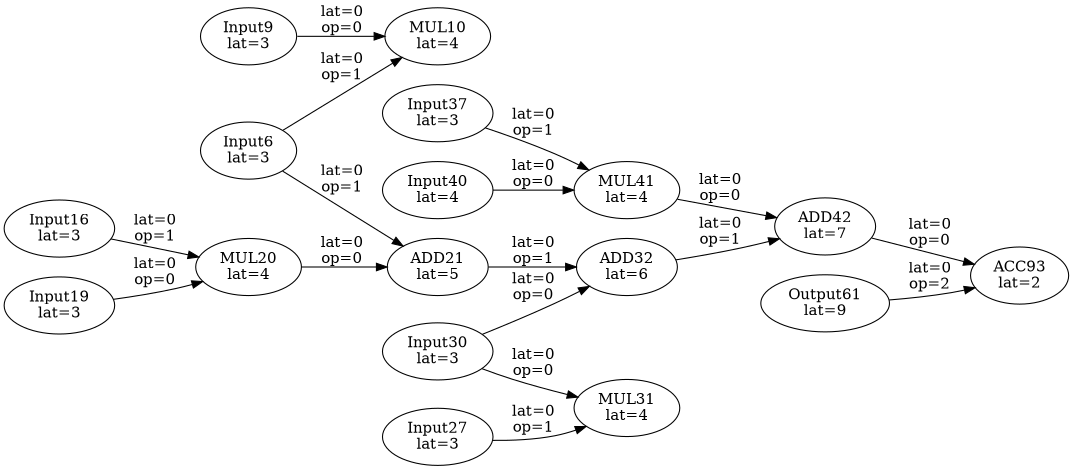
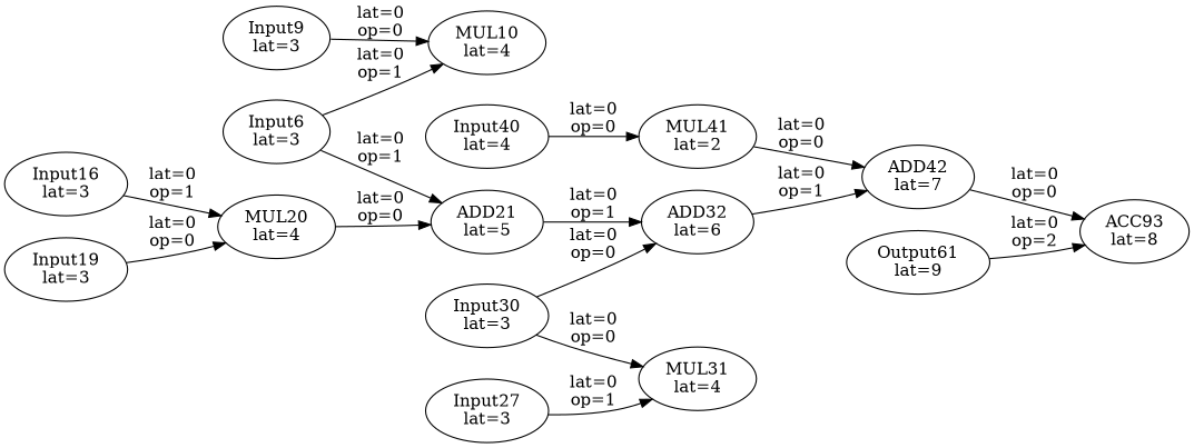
  digraph {
    rankdir=LR
    Input6 [label="\N\nlat=3"]
    MUL10 [label="\N\nlat=4"]
    ADD21 [label="\N\nlat=5"]
    Input9 [label="\N\nlat=3"]
    ADD32 [label="\N\nlat=6"]
    Input16 [label="\N\nlat=3"]
    MUL20 [label="\N\nlat=4"]
    Input19 [label="\N\nlat=3"]
    ADD42 [label="\N\nlat=7"]
    Input27 [label="\N\nlat=3"]
    MUL31 [label="\N\nlat=4"]
    Input30 [label="\N\nlat=3"]
-   ACC93 [label="\N\nlat=2"]
-   Input37 [label="\N\nlat=3"]
-   MUL41 [label="\N\nlat=4"]
+   ACC93 [label="\N\nlat=8"]
+   MUL41 [label="\N\nlat=2"]
    Input40 [label="\N\nlat=4"]
    Output61 [label="\N\nlat=9"]
    Input6 -> MUL10 [label="lat=0\nop=1"]
    Input6 -> ADD21 [label="lat=0\nop=1"]
    ADD21 -> ADD32 [label="lat=0\nop=1"]
    Input9 -> MUL10 [label="lat=0\nop=0"]
    ADD32 -> ADD42 [label="lat=0\nop=1"]
    Input16 -> MUL20 [label="lat=0\nop=1"]
    MUL20 -> ADD21 [label="lat=0\nop=0"]
    Input19 -> MUL20 [label="lat=0\nop=0"]
    ADD42 -> ACC93 [label="lat=0\nop=0"]
    Input27 -> MUL31 [label="lat=0\nop=1"]
    Input30 -> ADD32 [label="lat=0\nop=0"]
    Input30 -> MUL31 [label="lat=0\nop=0"]
-   Input37 -> MUL41 [label="lat=0\nop=1"]
    MUL41 -> ADD42 [label="lat=0\nop=0"]
    Input40 -> MUL41 [label="lat=0\nop=0"]
    Output61 -> ACC93 [label="lat=0\nop=2"]
  }
